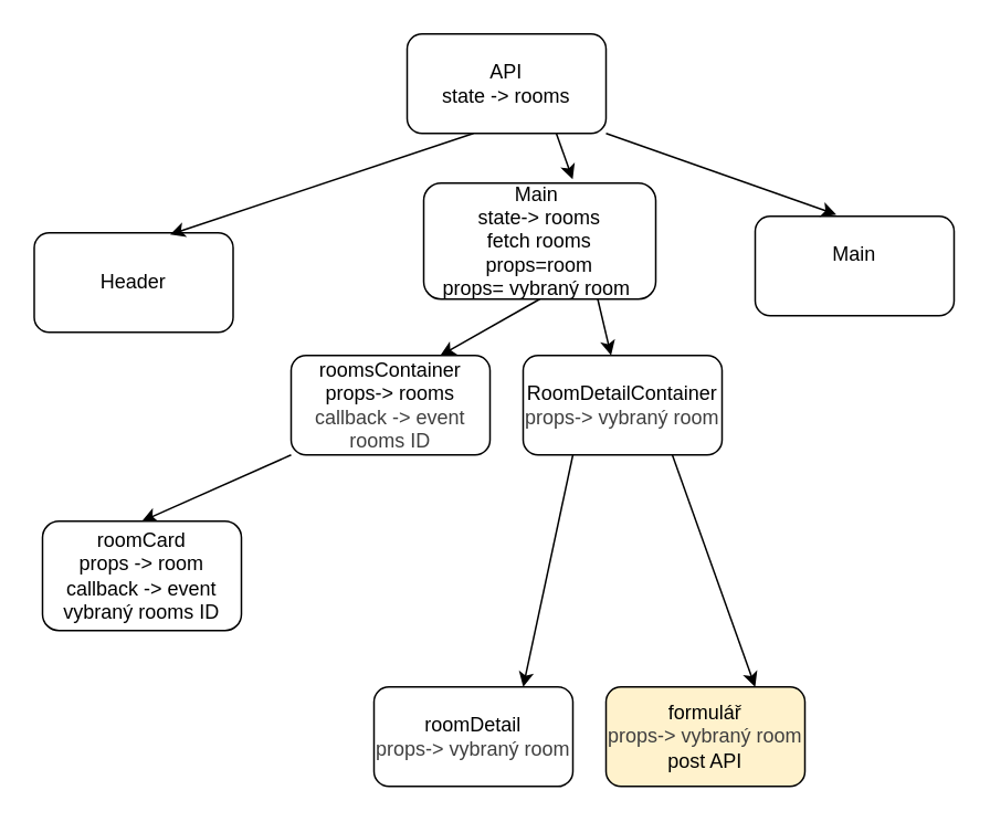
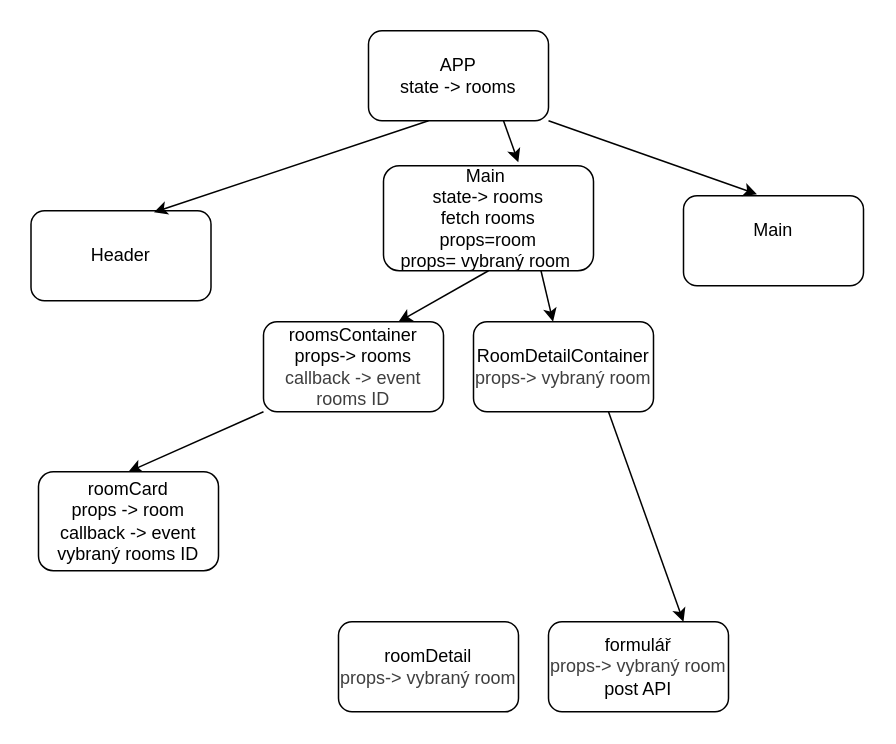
  <mxCell id="0" />
  <mxCell id="1" parent="0" />
  <mxCell id="2" value="Header" style="rounded=1;whiteSpace=wrap;html=1;" parent="1" vertex="1"><mxGeometry x="20" y="140" width="120" height="60" as="geometry" /></mxCell>
  <mxCell id="3" style="edgeStyle=none;html=1;exitX=0;exitY=1;exitDx=0;exitDy=0;entryX=0.5;entryY=0;entryDx=0;entryDy=0;" parent="1" source="4" target="9" edge="1"><mxGeometry relative="1" as="geometry" /></mxCell>
  <mxCell id="4" value="roomsContainer&lt;div&gt;props-&amp;gt; rooms&lt;/div&gt;&lt;div&gt;&lt;span style=&quot;color: rgb(63, 63, 63);&quot;&gt;callback -&amp;gt; event rooms ID&lt;/span&gt;&lt;/div&gt;" style="rounded=1;whiteSpace=wrap;html=1;" parent="1" vertex="1"><mxGeometry x="175" y="214" width="120" height="60" as="geometry" /></mxCell>
- <mxCell id="5" style="edgeStyle=none;html=1;exitX=0.25;exitY=1;exitDx=0;exitDy=0;entryX=0.75;entryY=0;entryDx=0;entryDy=0;" parent="1" source="7" target="10" edge="1"><mxGeometry relative="1" as="geometry" /></mxCell>
  <mxCell id="6" style="edgeStyle=none;html=1;exitX=0.75;exitY=1;exitDx=0;exitDy=0;entryX=0.75;entryY=0;entryDx=0;entryDy=0;" parent="1" source="7" target="11" edge="1"><mxGeometry relative="1" as="geometry" /></mxCell>
  <mxCell id="7" value="RoomDetailContainer&lt;br&gt;&lt;div&gt;&lt;span style=&quot;color: rgb(63, 63, 63);&quot;&gt;props-&amp;gt;&amp;nbsp;&lt;/span&gt;&lt;span style=&quot;color: rgb(63, 63, 63); background-color: transparent;&quot;&gt;vybraný room&lt;/span&gt;&lt;/div&gt;" style="rounded=1;whiteSpace=wrap;html=1;" parent="1" vertex="1"><mxGeometry x="315" y="214" width="120" height="60" as="geometry" /></mxCell>
  <mxCell id="8" value="Main&lt;div&gt;&lt;br&gt;&lt;/div&gt;" style="rounded=1;whiteSpace=wrap;html=1;" parent="1" vertex="1"><mxGeometry x="455" y="130" width="120" height="60" as="geometry" /></mxCell>
  <mxCell id="9" value="roomCard&lt;div&gt;props -&amp;gt; room&lt;/div&gt;&lt;div&gt;callback -&amp;gt; event vybraný rooms ID&lt;/div&gt;" style="rounded=1;whiteSpace=wrap;html=1;" parent="1" vertex="1"><mxGeometry x="25" y="314" width="120" height="66" as="geometry" /></mxCell>
  <mxCell id="10" value="roomDetail&lt;br&gt;&lt;div&gt;&lt;span style=&quot;color: rgb(63, 63, 63);&quot;&gt;props-&amp;gt;&amp;nbsp;&lt;/span&gt;&lt;span style=&quot;color: rgb(63, 63, 63); background-color: transparent;&quot;&gt;vybraný room&lt;/span&gt;&lt;/div&gt;" style="rounded=1;whiteSpace=wrap;html=1;" parent="1" vertex="1"><mxGeometry x="225" y="414" width="120" height="60" as="geometry" /></mxCell>
- <mxCell id="11" value="formulář&lt;div&gt;&lt;span style=&quot;color: rgb(63, 63, 63);&quot;&gt;props-&amp;gt;&amp;nbsp;&lt;/span&gt;&lt;span style=&quot;color: rgb(63, 63, 63); background-color: transparent;&quot;&gt;vybraný room&lt;/span&gt;&lt;/div&gt;&lt;div&gt;post API&lt;/div&gt;" style="rounded=1;whiteSpace=wrap;html=1;fillColor=#fff2cc;" parent="1" vertex="1"><mxGeometry x="365" y="414" width="120" height="60" as="geometry" /></mxCell>
+ <mxCell id="11" value="formulář&lt;div&gt;&lt;span style=&quot;color: rgb(63, 63, 63);&quot;&gt;props-&amp;gt;&amp;nbsp;&lt;/span&gt;&lt;span style=&quot;color: rgb(63, 63, 63); background-color: transparent;&quot;&gt;vybraný room&lt;/span&gt;&lt;/div&gt;&lt;div&gt;post API&lt;/div&gt;" style="rounded=1;whiteSpace=wrap;html=1;" parent="1" vertex="1"><mxGeometry x="365" y="414" width="120" height="60" as="geometry" /></mxCell>
  <mxCell id="12" style="edgeStyle=none;html=1;exitX=0.5;exitY=1;exitDx=0;exitDy=0;entryX=0.75;entryY=0;entryDx=0;entryDy=0;" parent="1" source="17" target="4" edge="1"><mxGeometry relative="1" as="geometry"><mxPoint x="325" y="170" as="sourcePoint" /></mxGeometry></mxCell>
- <mxCell id="13" value="API&lt;div&gt;state -&amp;gt; rooms&lt;/div&gt;" style="rounded=1;whiteSpace=wrap;html=1;" parent="1" vertex="1"><mxGeometry x="245" y="20" width="120" height="60" as="geometry" /></mxCell>
+ <mxCell id="13" value="APP&lt;div&gt;state -&amp;gt; rooms&lt;/div&gt;" style="rounded=1;whiteSpace=wrap;html=1;" parent="1" vertex="1"><mxGeometry x="245" y="20" width="120" height="60" as="geometry" /></mxCell>
  <mxCell id="14" style="edgeStyle=none;html=1;entryX=0.683;entryY=0.017;entryDx=0;entryDy=0;entryPerimeter=0;" parent="1" target="2" edge="1"><mxGeometry relative="1" as="geometry"><mxPoint x="285" y="80" as="sourcePoint" /></mxGeometry></mxCell>
  <mxCell id="15" style="edgeStyle=none;html=1;exitX=1;exitY=1;exitDx=0;exitDy=0;entryX=0.408;entryY=-0.017;entryDx=0;entryDy=0;entryPerimeter=0;" parent="1" source="13" target="8" edge="1"><mxGeometry relative="1" as="geometry" /></mxCell>
  <mxCell id="16" value="" style="edgeStyle=none;html=1;exitX=0.5;exitY=1;exitDx=0;exitDy=0;entryX=0.75;entryY=0;entryDx=0;entryDy=0;" parent="1" target="17" edge="1"><mxGeometry relative="1" as="geometry"><mxPoint x="325" y="170" as="sourcePoint" /><mxPoint x="265" y="214" as="targetPoint" /></mxGeometry></mxCell>
  <mxCell id="17" value="Main&amp;nbsp;&lt;div&gt;state-&amp;gt; rooms&lt;/div&gt;&lt;div&gt;fetch rooms&lt;/div&gt;&lt;div&gt;props=room&lt;/div&gt;&lt;div&gt;props= vybraný room&amp;nbsp;&lt;/div&gt;" style="rounded=1;whiteSpace=wrap;html=1;" parent="1" vertex="1"><mxGeometry x="255" y="110" width="140" height="70" as="geometry" /></mxCell>
  <mxCell id="18" style="edgeStyle=none;html=1;exitX=0.75;exitY=1;exitDx=0;exitDy=0;entryX=0.442;entryY=0;entryDx=0;entryDy=0;entryPerimeter=0;" parent="1" source="17" target="7" edge="1"><mxGeometry relative="1" as="geometry" /></mxCell>
  <mxCell id="19" style="edgeStyle=none;html=1;exitX=0.75;exitY=1;exitDx=0;exitDy=0;entryX=0.642;entryY=-0.033;entryDx=0;entryDy=0;entryPerimeter=0;" parent="1" source="13" target="17" edge="1"><mxGeometry relative="1" as="geometry" /></mxCell>
